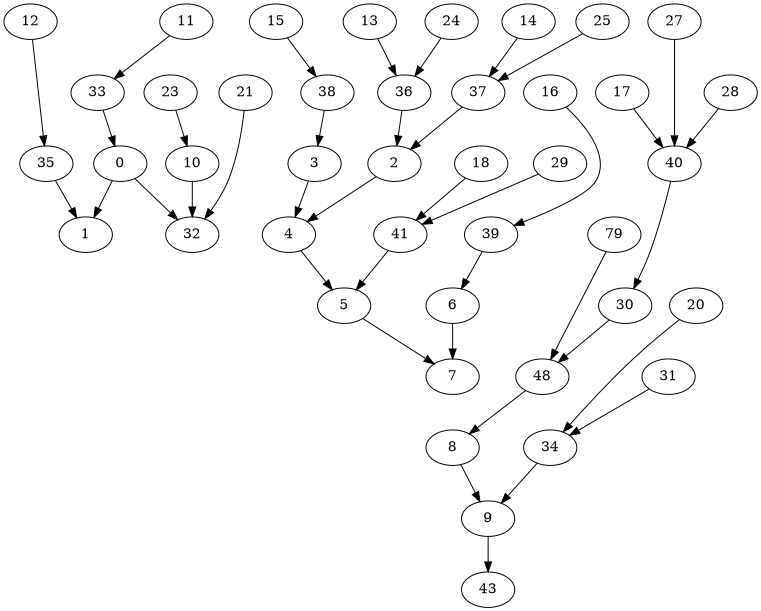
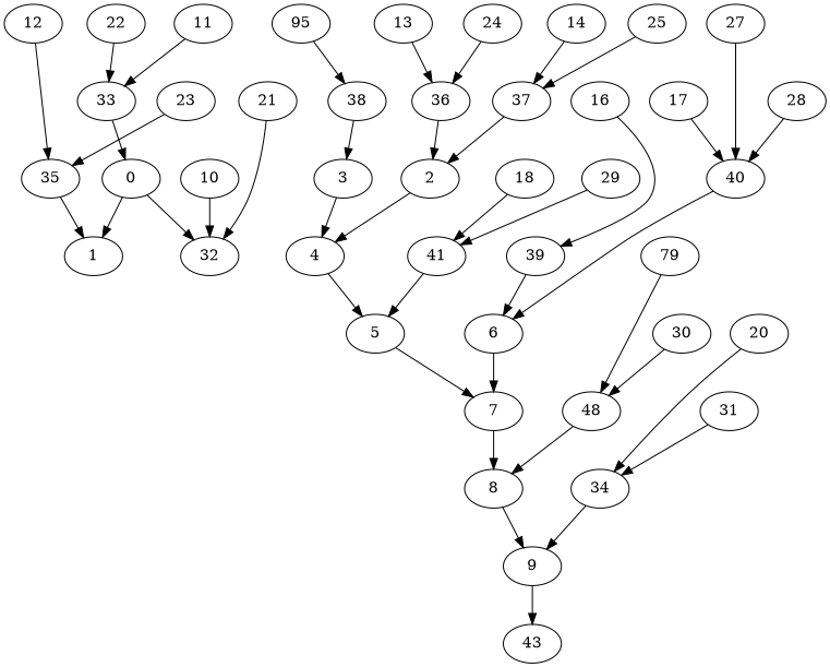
  digraph {
    edge [weight=0]
    0
    1
    32
    3
    4
    2
    5
    7
    8
    6
    9
    43
    10
    11
    33
    12
    35
    13
    36
    14
    37
-   15
+   15 [label=95]
    38
    16
    39
    17
    40
    18
    41
    n30 [label=79]
    n31 [label=48]
    20
    34
    21
+   22
    23
    24
    25
    27
    28
    29
    30
    31
    0 -> 1
    0 -> 32
    3 -> 4
    4 -> 5
    2 -> 4
    5 -> 7
+   7 -> 8 [weight=1]
    8 -> 9
    6 -> 7 [weight=1]
    9 -> 43
    10 -> 32 [weight=1]
    11 -> 33
    33 -> 0
    12 -> 35
    35 -> 1
    13 -> 36
    36 -> 2
    14 -> 37
    37 -> 2
    15 -> 38
    38 -> 3
    16 -> 39
    39 -> 6
    17 -> 40
-   40 -> 30
+   40 -> 6
    18 -> 41
    41 -> 5
    n30 -> n31
    n31 -> 8
    20 -> 34
    34 -> 9
    21 -> 32
-   23 -> 10
+   22 -> 33
+   23 -> 35
    24 -> 36
    25 -> 37
    27 -> 40
    28 -> 40
    29 -> 41
    30 -> n31
    31 -> 34
  }
